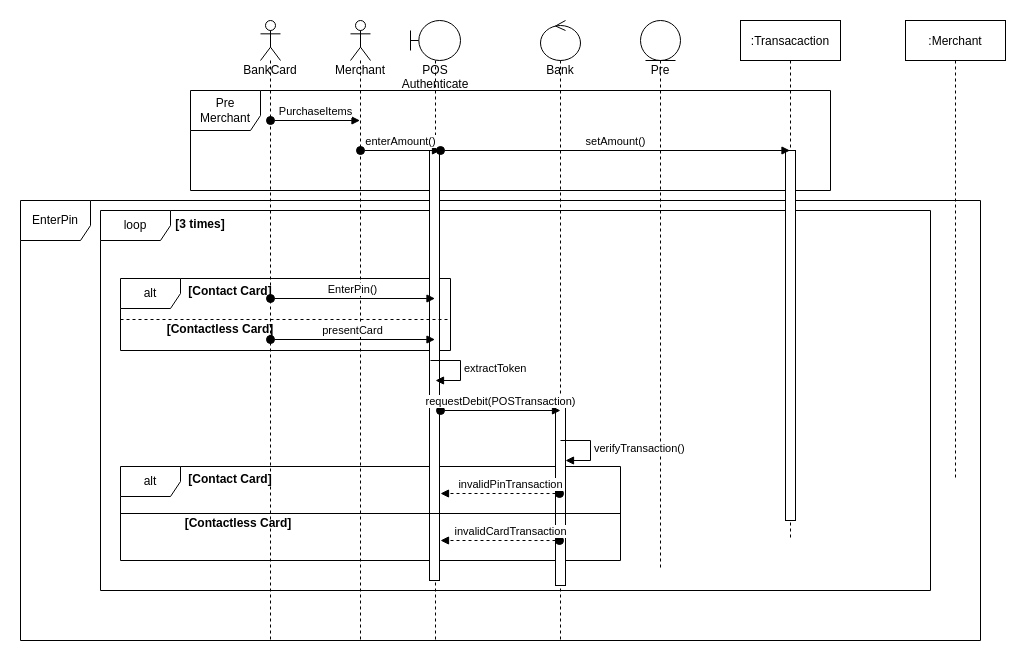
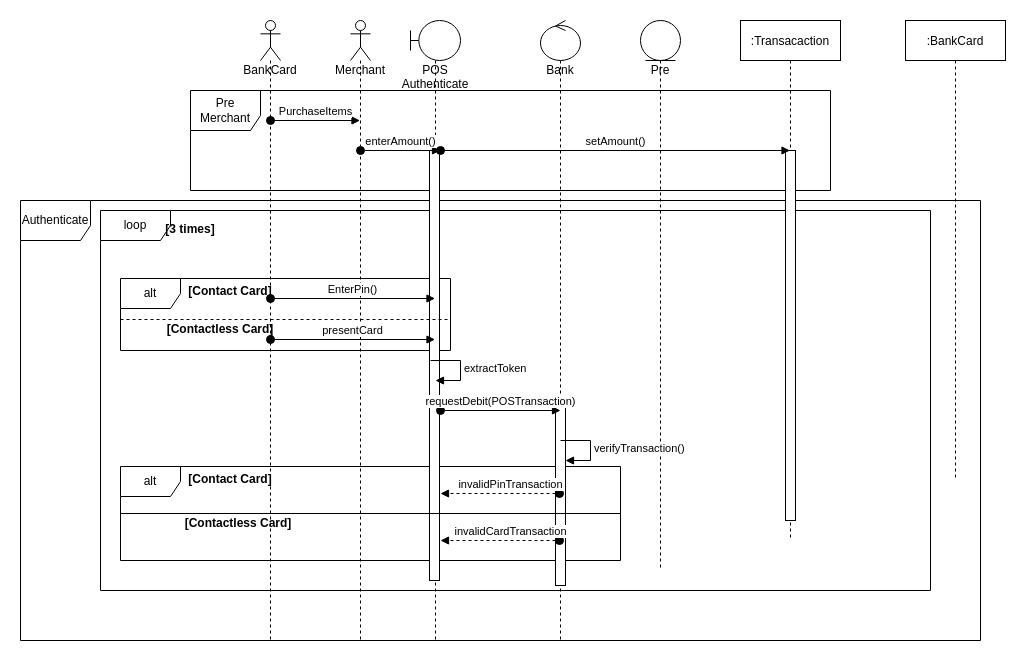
  <mxCell id="0" />
  <mxCell id="1" parent="0" />
  <mxCell id="2" value="alt" style="shape=umlFrame;whiteSpace=wrap;html=1;" vertex="1" parent="1"><mxGeometry x="120" y="466" width="500" height="94" as="geometry" /></mxCell>
  <mxCell id="3" value="alt" style="shape=umlFrame;whiteSpace=wrap;html=1;" vertex="1" parent="1"><mxGeometry x="120" y="278" width="330" height="72" as="geometry" /></mxCell>
  <mxCell id="4" value="loop" style="shape=umlFrame;whiteSpace=wrap;html=1;width=70;height=30;" vertex="1" parent="1"><mxGeometry x="100" y="210" width="830" height="380" as="geometry" /></mxCell>
- <mxCell id="5" value="EnterPin" style="shape=umlFrame;whiteSpace=wrap;html=1;width=70;height=40;" vertex="1" parent="1"><mxGeometry x="20" y="200" width="960" height="440" as="geometry" /></mxCell>
+ <mxCell id="5" value="Authenticate" style="shape=umlFrame;whiteSpace=wrap;html=1;width=70;height=40;" vertex="1" parent="1"><mxGeometry x="20" y="200" width="960" height="440" as="geometry" /></mxCell>
  <mxCell id="6" value="Pre&lt;br&gt;Merchant" style="shape=umlFrame;whiteSpace=wrap;html=1;width=70;height=40;" vertex="1" parent="1"><mxGeometry x="190" y="90" width="640" height="100" as="geometry" /></mxCell>
  <mxCell id="7" value=":Transacaction" style="shape=umlLifeline;perimeter=lifelinePerimeter;container=1;collapsible=0;recursiveResize=0;rounded=0;shadow=0;strokeWidth=1;" parent="1" vertex="1"><mxGeometry x="740" y="20" width="100" height="520" as="geometry" /></mxCell>
  <mxCell id="8" value="" style="points=[];perimeter=orthogonalPerimeter;rounded=0;shadow=0;strokeWidth=1;" parent="7" vertex="1"><mxGeometry x="45" y="130" width="10" height="370" as="geometry" /></mxCell>
- <mxCell id="9" value=":Merchant" style="shape=umlLifeline;perimeter=lifelinePerimeter;container=1;collapsible=0;recursiveResize=0;rounded=0;shadow=0;strokeWidth=1;" parent="1" vertex="1"><mxGeometry x="905" y="20" width="100" height="460" as="geometry" /></mxCell>
+ <mxCell id="9" value=":BankCard" style="shape=umlLifeline;perimeter=lifelinePerimeter;container=1;collapsible=0;recursiveResize=0;rounded=0;shadow=0;strokeWidth=1;" parent="1" vertex="1"><mxGeometry x="905" y="20" width="100" height="460" as="geometry" /></mxCell>
  <mxCell id="10" value="BankCard" style="shape=umlLifeline;participant=umlActor;perimeter=lifelinePerimeter;whiteSpace=wrap;html=1;container=1;collapsible=0;recursiveResize=0;verticalAlign=top;spacingTop=36;outlineConnect=0;" vertex="1" parent="1"><mxGeometry x="260" y="20" width="20" height="620" as="geometry" /></mxCell>
  <mxCell id="11" value="Merchant" style="shape=umlLifeline;participant=umlActor;perimeter=lifelinePerimeter;whiteSpace=wrap;html=1;container=1;collapsible=0;recursiveResize=0;verticalAlign=top;spacingTop=36;outlineConnect=0;" vertex="1" parent="1"><mxGeometry x="350" y="20" width="20" height="620" as="geometry" /></mxCell>
  <mxCell id="12" value="POS Authenticate" style="shape=umlLifeline;participant=umlBoundary;perimeter=lifelinePerimeter;whiteSpace=wrap;html=1;container=1;collapsible=0;recursiveResize=0;verticalAlign=top;spacingTop=36;outlineConnect=0;" vertex="1" parent="1"><mxGeometry x="410" y="20" width="50" height="620" as="geometry" /></mxCell>
  <mxCell id="13" value="" style="html=1;points=[];perimeter=orthogonalPerimeter;" vertex="1" parent="12"><mxGeometry x="19" y="130" width="10" height="430" as="geometry" /></mxCell>
  <mxCell id="14" value="Bank" style="shape=umlLifeline;participant=umlControl;perimeter=lifelinePerimeter;whiteSpace=wrap;html=1;container=1;collapsible=0;recursiveResize=0;verticalAlign=top;spacingTop=36;outlineConnect=0;" vertex="1" parent="1"><mxGeometry x="540" y="20" width="40" height="620" as="geometry" /></mxCell>
  <mxCell id="15" value="" style="html=1;points=[];perimeter=orthogonalPerimeter;" vertex="1" parent="14"><mxGeometry x="15" y="380" width="10" height="185" as="geometry" /></mxCell>
  <mxCell id="16" value="Pre" style="shape=umlLifeline;participant=umlEntity;perimeter=lifelinePerimeter;whiteSpace=wrap;html=1;container=1;collapsible=0;recursiveResize=0;verticalAlign=top;spacingTop=36;outlineConnect=0;" vertex="1" parent="1"><mxGeometry x="640" y="20" width="40" height="550" as="geometry" /></mxCell>
  <mxCell id="17" value="PurchaseItems" style="html=1;verticalAlign=bottom;startArrow=oval;startFill=1;endArrow=block;startSize=8;" edge="1" parent="1" target="11"><mxGeometry width="60" relative="1" as="geometry"><mxPoint x="270" y="120" as="sourcePoint" /><mxPoint x="330" y="120" as="targetPoint" /></mxGeometry></mxCell>
  <mxCell id="18" value="enterAmount()" style="html=1;verticalAlign=bottom;startArrow=oval;startFill=1;endArrow=block;startSize=8;" edge="1" parent="1"><mxGeometry width="60" relative="1" as="geometry"><mxPoint x="360" y="150" as="sourcePoint" /><mxPoint x="440" y="150" as="targetPoint" /></mxGeometry></mxCell>
  <mxCell id="19" value="setAmount()" style="html=1;verticalAlign=bottom;startArrow=oval;startFill=1;endArrow=block;startSize=8;" edge="1" parent="1" target="7"><mxGeometry width="60" relative="1" as="geometry"><mxPoint x="440" y="150" as="sourcePoint" /><mxPoint x="520" y="150" as="targetPoint" /></mxGeometry></mxCell>
  <mxCell id="20" value="[Contact Card]" style="text;align=center;fontStyle=1;verticalAlign=middle;spacingLeft=3;spacingRight=3;strokeColor=none;rotatable=0;points=[[0,0.5],[1,0.5]];portConstraint=eastwest;" vertex="1" parent="1"><mxGeometry x="190" y="277" width="80" height="26" as="geometry" /></mxCell>
- <mxCell id="21" value="[3 times]" style="text;align=center;fontStyle=1;verticalAlign=middle;spacingLeft=3;spacingRight=3;strokeColor=none;rotatable=0;points=[[0,0.5],[1,0.5]];portConstraint=eastwest;" vertex="1" parent="1"><mxGeometry x="160" y="210" width="80" height="26" as="geometry" /></mxCell>
+ <mxCell id="21" value="[3 times]" style="text;align=center;fontStyle=1;verticalAlign=middle;spacingLeft=3;spacingRight=3;strokeColor=none;rotatable=0;points=[[0,0.5],[1,0.5]];portConstraint=eastwest;" vertex="1" parent="1"><mxGeometry x="150" y="215" width="80" height="26" as="geometry" /></mxCell>
  <mxCell id="22" value="EnterPin()" style="html=1;verticalAlign=bottom;startArrow=oval;startFill=1;endArrow=block;startSize=8;exitX=1;exitY=0.808;exitDx=0;exitDy=0;exitPerimeter=0;" edge="1" parent="1" source="20" target="12"><mxGeometry width="60" relative="1" as="geometry"><mxPoint x="270" y="312.5" as="sourcePoint" /><mxPoint x="359.5" y="312.5" as="targetPoint" /><Array as="points" /></mxGeometry></mxCell>
  <mxCell id="23" value="presentCard" style="html=1;verticalAlign=bottom;startArrow=oval;startFill=1;endArrow=block;startSize=8;" edge="1" parent="1"><mxGeometry width="60" relative="1" as="geometry"><mxPoint x="270" y="339" as="sourcePoint" /><mxPoint x="434.5" y="339" as="targetPoint" /></mxGeometry></mxCell>
  <mxCell id="24" value="extractToken" style="edgeStyle=orthogonalEdgeStyle;html=1;align=left;spacingLeft=2;endArrow=block;rounded=0;entryX=1;entryY=0;" edge="1" parent="1"><mxGeometry relative="1" as="geometry"><mxPoint x="430" y="360" as="sourcePoint" /><Array as="points"><mxPoint x="460" y="360" /></Array><mxPoint x="435" y="380" as="targetPoint" /></mxGeometry></mxCell>
  <mxCell id="25" value="requestDebit(POSTransaction)" style="html=1;verticalAlign=bottom;startArrow=oval;startFill=1;endArrow=block;startSize=8;" edge="1" parent="1"><mxGeometry width="60" relative="1" as="geometry"><mxPoint x="440" y="410" as="sourcePoint" /><mxPoint x="560" y="410" as="targetPoint" /></mxGeometry></mxCell>
  <mxCell id="26" value="verifyTransaction()" style="edgeStyle=orthogonalEdgeStyle;html=1;align=left;spacingLeft=2;endArrow=block;rounded=0;entryX=1;entryY=0;" edge="1" parent="1"><mxGeometry relative="1" as="geometry"><mxPoint x="560" y="440" as="sourcePoint" /><Array as="points"><mxPoint x="590" y="440" /></Array><mxPoint x="565" y="460" as="targetPoint" /></mxGeometry></mxCell>
  <mxCell id="27" value="[Contact Card]" style="text;align=center;fontStyle=1;verticalAlign=middle;spacingLeft=3;spacingRight=3;strokeColor=none;rotatable=0;points=[[0,0.5],[1,0.5]];portConstraint=eastwest;" vertex="1" parent="1"><mxGeometry x="190" y="465" width="80" height="26" as="geometry" /></mxCell>
  <mxCell id="28" value="invalidPinTransaction" style="html=1;verticalAlign=bottom;startArrow=oval;startFill=1;endArrow=block;startSize=8;exitX=0.4;exitY=0.762;exitDx=0;exitDy=0;exitPerimeter=0;dashed=1;" edge="1" parent="1"><mxGeometry x="-0.176" width="60" relative="1" as="geometry"><mxPoint x="559" y="493.02" as="sourcePoint" /><mxPoint x="440" y="493" as="targetPoint" /><mxPoint as="offset" /></mxGeometry></mxCell>
  <mxCell id="29" value="" style="line;strokeWidth=1;fillColor=none;align=left;verticalAlign=middle;spacingTop=-1;spacingLeft=3;spacingRight=3;rotatable=0;labelPosition=right;points=[];portConstraint=eastwest;" vertex="1" parent="1"><mxGeometry x="120" y="509" width="500" height="8" as="geometry" /></mxCell>
  <mxCell id="30" value="[Contactless Card]" style="text;align=center;fontStyle=1;verticalAlign=middle;spacingLeft=3;spacingRight=3;strokeColor=none;rotatable=0;points=[[0,0.5],[1,0.5]];portConstraint=eastwest;" vertex="1" parent="1"><mxGeometry x="198" y="509" width="80" height="26" as="geometry" /></mxCell>
  <mxCell id="31" value="invalidCardTransaction" style="html=1;verticalAlign=bottom;startArrow=oval;startFill=1;endArrow=block;startSize=8;exitX=0.4;exitY=0.762;exitDx=0;exitDy=0;exitPerimeter=0;dashed=1;" edge="1" parent="1"><mxGeometry x="-0.176" width="60" relative="1" as="geometry"><mxPoint x="559" y="540.02" as="sourcePoint" /><mxPoint x="440" y="540" as="targetPoint" /><mxPoint as="offset" /></mxGeometry></mxCell>
  <mxCell id="32" value="" style="line;strokeWidth=1;fillColor=none;align=left;verticalAlign=middle;spacingTop=-1;spacingLeft=3;spacingRight=3;rotatable=0;labelPosition=right;points=[];portConstraint=eastwest;dashed=1;" vertex="1" parent="1"><mxGeometry x="120" y="315" width="330" height="8" as="geometry" /></mxCell>
  <mxCell id="33" value="[Contactless Card]" style="text;align=center;fontStyle=1;verticalAlign=middle;spacingLeft=3;spacingRight=3;strokeColor=none;rotatable=0;points=[[0,0.5],[1,0.5]];portConstraint=eastwest;" vertex="1" parent="1"><mxGeometry x="180" y="315" width="80" height="26" as="geometry" /></mxCell>
